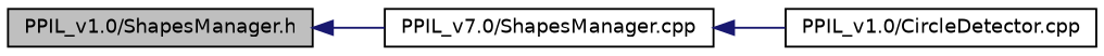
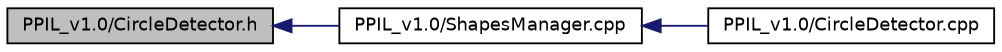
  digraph {
    rankdir=LR
    node [color=black fillcolor=white fontname=Helvetica fontsize=10 shape=record style=filled]
    edge [color=midnightblue dir=back fontname=Helvetica fontsize=10 labelfontname=Helvetica labelfontsize=10 style=solid]
-   n1 [fillcolor=grey75 fontcolor=black height=0.2 label="PPIL_v1.0/ShapesManager.h" width=0.4]
-   n2 [height=0.2 label="PPIL_v7.0/ShapesManager.cpp" width=0.4]
+   n1 [fillcolor=grey75 fontcolor=black height=0.2 label="PPIL_v1.0/CircleDetector.h" width=0.4]
+   n2 [height=0.2 label="PPIL_v1.0/ShapesManager.cpp" width=0.4]
    n3 [height=0.2 label="PPIL_v1.0/CircleDetector.cpp" width=0.4]
    n1 -> n2
    n2 -> n3
  }
